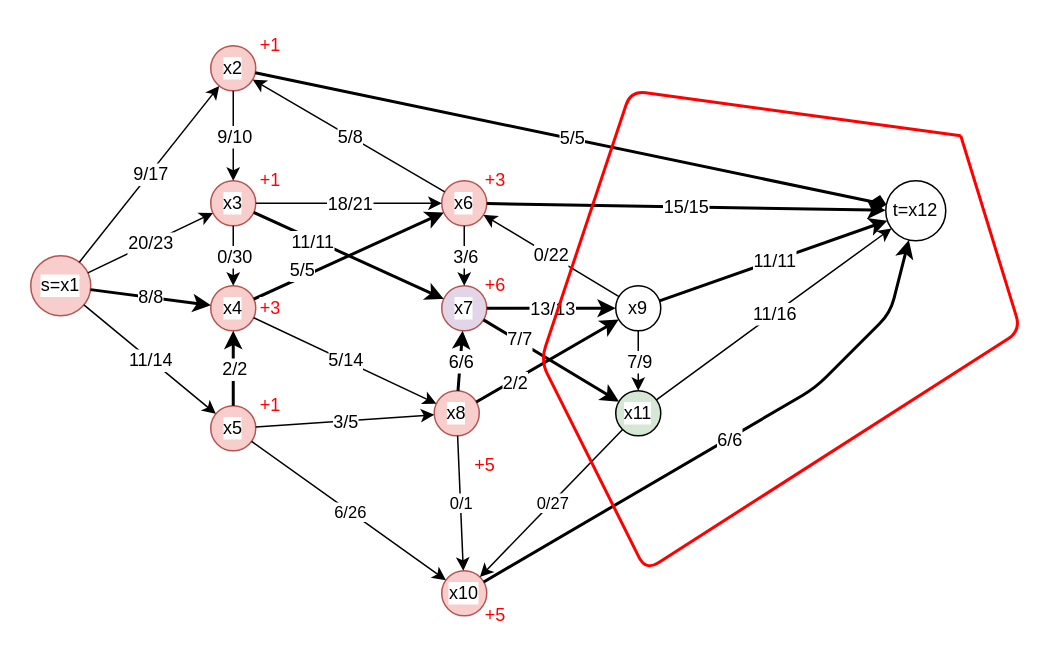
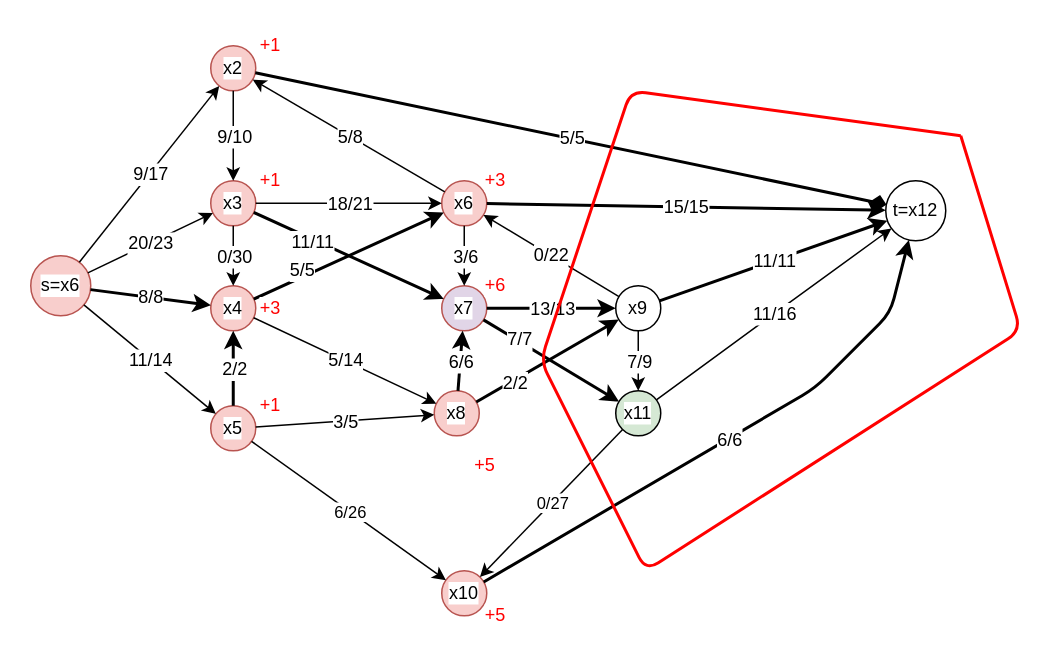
  <mxCell id="0" />
  <mxCell id="1" parent="0" />
- <mxCell id="2" value="s=x1" style="ellipse;whiteSpace=wrap;html=1;aspect=fixed;fontSize=12;labelBackgroundColor=#ffffff;fillColor=#f8cecc;strokeColor=#b85450;" parent="1" vertex="1"><mxGeometry x="20" y="170" width="40" height="40" as="geometry" /></mxCell>
+ <mxCell id="2" value="s=x6" style="ellipse;whiteSpace=wrap;html=1;aspect=fixed;fontSize=12;labelBackgroundColor=#ffffff;fillColor=#f8cecc;strokeColor=#b85450;" parent="1" vertex="1"><mxGeometry x="20" y="170" width="40" height="40" as="geometry" /></mxCell>
  <mxCell id="3" value="x2" style="ellipse;whiteSpace=wrap;html=1;aspect=fixed;fontSize=12;labelBackgroundColor=#ffffff;fillColor=#f8cecc;strokeColor=#b85450;" parent="1" vertex="1"><mxGeometry x="140" y="30" width="30" height="30" as="geometry" /></mxCell>
  <mxCell id="4" value="x3" style="ellipse;whiteSpace=wrap;html=1;aspect=fixed;fontSize=12;labelBackgroundColor=#ffffff;fillColor=#f8cecc;strokeColor=#b85450;" parent="1" vertex="1"><mxGeometry x="140" y="120" width="30" height="30" as="geometry" /></mxCell>
  <mxCell id="5" value="x4" style="ellipse;whiteSpace=wrap;html=1;aspect=fixed;fontSize=12;labelBackgroundColor=#ffffff;fillColor=#f8cecc;strokeColor=#b85450;" parent="1" vertex="1"><mxGeometry x="140" y="190" width="30" height="30" as="geometry" /></mxCell>
  <mxCell id="6" value="x5" style="ellipse;whiteSpace=wrap;html=1;aspect=fixed;labelBackgroundColor=#ffffff;fillColor=#f8cecc;strokeColor=#b85450;" parent="1" vertex="1"><mxGeometry x="140" y="270" width="30" height="30" as="geometry" /></mxCell>
  <mxCell id="7" value="" style="endArrow=classic;html=1;fontSize=12;labelBackgroundColor=#ffffff;" parent="1" source="2" target="3" edge="1"><mxGeometry relative="1" as="geometry"><mxPoint x="80" y="180" as="sourcePoint" /><mxPoint x="120" y="210" as="targetPoint" /></mxGeometry></mxCell>
  <mxCell id="8" value="9/17" style="edgeLabel;resizable=0;html=1;align=center;verticalAlign=middle;fontSize=12;labelBackgroundColor=#ffffff;" parent="7" connectable="0" vertex="1"><mxGeometry relative="1" as="geometry" /></mxCell>
  <mxCell id="9" value="" style="endArrow=classic;html=1;fillColor=#f8cecc;fontSize=12;labelBackgroundColor=#ffffff;" parent="1" source="2" target="4" edge="1"><mxGeometry relative="1" as="geometry"><mxPoint x="10" y="210" as="sourcePoint" /><mxPoint x="110" y="210" as="targetPoint" /></mxGeometry></mxCell>
  <mxCell id="10" value="20/23" style="edgeLabel;resizable=0;html=1;align=center;verticalAlign=middle;fontSize=12;labelBackgroundColor=#ffffff;" parent="9" connectable="0" vertex="1"><mxGeometry relative="1" as="geometry" /></mxCell>
  <mxCell id="11" value="" style="endArrow=classic;html=1;fontSize=12;strokeWidth=2;labelBackgroundColor=#ffffff;" parent="1" source="2" target="5" edge="1"><mxGeometry relative="1" as="geometry"><mxPoint x="0" y="210" as="sourcePoint" /><mxPoint x="100" y="210" as="targetPoint" /></mxGeometry></mxCell>
  <mxCell id="12" value="8/8" style="edgeLabel;resizable=0;html=1;align=center;verticalAlign=middle;fontSize=12;labelBackgroundColor=#ffffff;" parent="11" connectable="0" vertex="1"><mxGeometry relative="1" as="geometry" /></mxCell>
  <mxCell id="13" value="" style="endArrow=classic;html=1;fontSize=12;labelBackgroundColor=#ffffff;" parent="1" source="2" target="6" edge="1"><mxGeometry relative="1" as="geometry"><mxPoint x="0" y="210" as="sourcePoint" /><mxPoint x="100" y="210" as="targetPoint" /></mxGeometry></mxCell>
  <mxCell id="14" value="11/14" style="edgeLabel;resizable=0;html=1;align=center;verticalAlign=middle;fontSize=12;labelBackgroundColor=#ffffff;" parent="13" connectable="0" vertex="1"><mxGeometry relative="1" as="geometry" /></mxCell>
  <mxCell id="15" value="" style="endArrow=classic;html=1;fontSize=12;labelBackgroundColor=#ffffff;" parent="1" source="3" target="4" edge="1"><mxGeometry relative="1" as="geometry"><mxPoint x="160" y="210" as="sourcePoint" /><mxPoint x="260" y="210" as="targetPoint" /></mxGeometry></mxCell>
  <mxCell id="16" value="9/10" style="edgeLabel;resizable=0;html=1;align=center;verticalAlign=middle;fontSize=12;labelBackgroundColor=#ffffff;" parent="15" connectable="0" vertex="1"><mxGeometry relative="1" as="geometry" /></mxCell>
  <mxCell id="17" value="t=x12" style="ellipse;whiteSpace=wrap;html=1;aspect=fixed;fontSize=12;" parent="1" vertex="1"><mxGeometry x="590" y="120" width="40" height="40" as="geometry" /></mxCell>
  <mxCell id="18" value="" style="endArrow=diamond;html=1;fontSize=12;strokeWidth=2;labelBackgroundColor=#ffffff;" parent="1" source="3" target="17" edge="1"><mxGeometry relative="1" as="geometry"><mxPoint x="170" y="210" as="sourcePoint" /><mxPoint x="270" y="210" as="targetPoint" /></mxGeometry></mxCell>
  <mxCell id="19" value="&lt;font&gt;5/5&lt;/font&gt;" style="edgeLabel;resizable=0;html=1;align=center;verticalAlign=middle;fontSize=12;labelBackgroundColor=#ffffff;" parent="18" connectable="0" vertex="1"><mxGeometry relative="1" as="geometry" /></mxCell>
  <mxCell id="20" value="" style="endArrow=classic;html=1;fontSize=12;labelBackgroundColor=#ffffff;" parent="1" source="4" target="5" edge="1"><mxGeometry relative="1" as="geometry"><mxPoint x="170" y="170" as="sourcePoint" /><mxPoint x="270" y="170" as="targetPoint" /></mxGeometry></mxCell>
  <mxCell id="21" value="0/30" style="edgeLabel;resizable=0;html=1;align=center;verticalAlign=middle;fontSize=12;labelBackgroundColor=#ffffff;" parent="20" connectable="0" vertex="1"><mxGeometry relative="1" as="geometry" /></mxCell>
  <mxCell id="22" value="x6" style="ellipse;whiteSpace=wrap;html=1;aspect=fixed;fontSize=12;labelBackgroundColor=#ffffff;fillColor=#f8cecc;strokeColor=#b85450;" parent="1" vertex="1"><mxGeometry x="294" y="120" width="30" height="30" as="geometry" /></mxCell>
  <mxCell id="23" value="" style="endArrow=classic;html=1;fillColor=#dae8fc;fontSize=12;labelBackgroundColor=#ffffff;" parent="1" source="4" target="22" edge="1"><mxGeometry relative="1" as="geometry"><mxPoint x="170" y="170" as="sourcePoint" /><mxPoint x="270" y="170" as="targetPoint" /></mxGeometry></mxCell>
  <mxCell id="24" value="&lt;font&gt;18/21&lt;/font&gt;" style="edgeLabel;resizable=0;html=1;align=center;verticalAlign=middle;fontSize=12;labelBackgroundColor=#ffffff;" parent="23" connectable="0" vertex="1"><mxGeometry relative="1" as="geometry" /></mxCell>
  <mxCell id="25" value="x7" style="ellipse;whiteSpace=wrap;html=1;aspect=fixed;fontSize=12;labelBackgroundColor=#ffffff;fillColor=#e1d5e7;strokeColor=#b85450;" parent="1" vertex="1"><mxGeometry x="294" y="190" width="30" height="30" as="geometry" /></mxCell>
  <mxCell id="26" value="" style="endArrow=classic;html=1;strokeWidth=2;fontSize=12;labelBackgroundColor=#ffffff;" parent="1" source="4" target="25" edge="1"><mxGeometry relative="1" as="geometry"><mxPoint x="170" y="170" as="sourcePoint" /><mxPoint x="270" y="170" as="targetPoint" /></mxGeometry></mxCell>
  <mxCell id="27" value="11/11" style="edgeLabel;resizable=0;html=1;align=center;verticalAlign=middle;fontSize=12;labelBackgroundColor=#ffffff;" parent="26" connectable="0" vertex="1"><mxGeometry relative="1" as="geometry"><mxPoint x="-25.07" y="-10.02" as="offset" /></mxGeometry></mxCell>
  <mxCell id="28" value="" style="endArrow=classic;html=1;fontSize=12;strokeWidth=2;labelBackgroundColor=#ffffff;" parent="1" source="5" target="22" edge="1"><mxGeometry relative="1" as="geometry"><mxPoint x="170" y="170" as="sourcePoint" /><mxPoint x="240" y="240" as="targetPoint" /></mxGeometry></mxCell>
  <mxCell id="29" value="&lt;font&gt;5/5&lt;/font&gt;" style="edgeLabel;resizable=0;html=1;align=center;verticalAlign=middle;fontSize=12;labelBackgroundColor=#ffffff;" parent="28" connectable="0" vertex="1"><mxGeometry relative="1" as="geometry"><mxPoint x="-31.95" y="9.96" as="offset" /></mxGeometry></mxCell>
  <mxCell id="30" value="x8" style="ellipse;whiteSpace=wrap;html=1;aspect=fixed;labelBackgroundColor=#ffffff;fillColor=#f8cecc;strokeColor=#b85450;" parent="1" vertex="1"><mxGeometry x="289" y="260" width="30" height="30" as="geometry" /></mxCell>
  <mxCell id="31" value="" style="endArrow=classic;html=1;fontSize=12;labelBackgroundColor=#ffffff;" parent="1" source="5" target="30" edge="1"><mxGeometry relative="1" as="geometry"><mxPoint x="170" y="170" as="sourcePoint" /><mxPoint x="270" y="170" as="targetPoint" /></mxGeometry></mxCell>
  <mxCell id="32" value="&lt;font&gt;5/14&lt;/font&gt;" style="edgeLabel;resizable=0;html=1;align=center;verticalAlign=middle;fontSize=12;labelBackgroundColor=#ffffff;" parent="31" connectable="0" vertex="1"><mxGeometry relative="1" as="geometry" /></mxCell>
  <mxCell id="33" value="" style="endArrow=classic;html=1;fontSize=12;strokeWidth=2;labelBackgroundColor=#ffffff;" parent="1" source="6" target="5" edge="1"><mxGeometry relative="1" as="geometry"><mxPoint x="170" y="170" as="sourcePoint" /><mxPoint x="270" y="170" as="targetPoint" /></mxGeometry></mxCell>
  <mxCell id="34" value="2/2" style="edgeLabel;resizable=0;html=1;align=center;verticalAlign=middle;fontSize=12;labelBackgroundColor=#ffffff;" parent="33" connectable="0" vertex="1"><mxGeometry relative="1" as="geometry" /></mxCell>
  <mxCell id="35" value="" style="endArrow=classic;html=1;fontSize=12;labelBackgroundColor=#ffffff;" parent="1" source="6" target="30" edge="1"><mxGeometry relative="1" as="geometry"><mxPoint x="170" y="170" as="sourcePoint" /><mxPoint x="270" y="170" as="targetPoint" /></mxGeometry></mxCell>
  <mxCell id="36" value="3/5" style="edgeLabel;resizable=0;html=1;align=center;verticalAlign=middle;fontSize=12;labelBackgroundColor=#ffffff;" parent="35" connectable="0" vertex="1"><mxGeometry relative="1" as="geometry" /></mxCell>
  <mxCell id="37" value="x10" style="ellipse;whiteSpace=wrap;html=1;aspect=fixed;labelBackgroundColor=#ffffff;fillColor=#f8cecc;strokeColor=#b85450;" parent="1" vertex="1"><mxGeometry x="294" y="380" width="30" height="30" as="geometry" /></mxCell>
  <mxCell id="38" value="" style="endArrow=classic;html=1;labelBackgroundColor=#ffffff;" parent="1" source="6" target="37" edge="1"><mxGeometry relative="1" as="geometry"><mxPoint x="160" y="210" as="sourcePoint" /><mxPoint x="260" y="210" as="targetPoint" /></mxGeometry></mxCell>
  <mxCell id="39" value="6/26" style="edgeLabel;resizable=0;html=1;align=center;verticalAlign=middle;labelBackgroundColor=#ffffff;" parent="38" connectable="0" vertex="1"><mxGeometry relative="1" as="geometry" /></mxCell>
  <mxCell id="40" value="" style="endArrow=classic;html=1;fontSize=12;labelBackgroundColor=#ffffff;" parent="1" source="22" target="3" edge="1"><mxGeometry relative="1" as="geometry"><mxPoint x="160" y="210" as="sourcePoint" /><mxPoint x="260" y="210" as="targetPoint" /></mxGeometry></mxCell>
  <mxCell id="41" value="&lt;font&gt;5/8&lt;/font&gt;" style="edgeLabel;resizable=0;html=1;align=center;verticalAlign=middle;fontSize=12;labelBackgroundColor=#ffffff;" parent="40" connectable="0" vertex="1"><mxGeometry relative="1" as="geometry" /></mxCell>
  <mxCell id="42" value="" style="endArrow=classic;html=1;fontSize=12;labelBackgroundColor=#ffffff;" parent="1" source="22" target="25" edge="1"><mxGeometry relative="1" as="geometry"><mxPoint x="160" y="210" as="sourcePoint" /><mxPoint x="260" y="210" as="targetPoint" /></mxGeometry></mxCell>
  <mxCell id="43" value="3/6" style="edgeLabel;resizable=0;html=1;align=center;verticalAlign=middle;fontSize=12;labelBackgroundColor=#ffffff;" parent="42" connectable="0" vertex="1"><mxGeometry relative="1" as="geometry" /></mxCell>
  <mxCell id="44" value="" style="endArrow=classic;html=1;fontSize=12;labelBackgroundColor=#ffffff;strokeWidth=2;" parent="1" source="22" target="17" edge="1"><mxGeometry relative="1" as="geometry"><mxPoint x="160" y="210" as="sourcePoint" /><mxPoint x="260" y="210" as="targetPoint" /></mxGeometry></mxCell>
  <mxCell id="45" value="15/15" style="edgeLabel;resizable=0;html=1;align=center;verticalAlign=middle;fontSize=12;labelBackgroundColor=#ffffff;" parent="44" connectable="0" vertex="1"><mxGeometry relative="1" as="geometry" /></mxCell>
  <mxCell id="46" value="x9" style="ellipse;whiteSpace=wrap;html=1;aspect=fixed;fontSize=12;labelBackgroundColor=#ffffff;" parent="1" vertex="1"><mxGeometry x="410" y="190" width="30" height="30" as="geometry" /></mxCell>
  <mxCell id="47" value="" style="endArrow=classic;html=1;fontSize=12;labelBackgroundColor=#ffffff;strokeWidth=2;" parent="1" source="25" target="46" edge="1"><mxGeometry relative="1" as="geometry"><mxPoint x="350" y="210" as="sourcePoint" /><mxPoint x="450" y="210" as="targetPoint" /></mxGeometry></mxCell>
  <mxCell id="48" value="13/13" style="edgeLabel;resizable=0;html=1;align=center;verticalAlign=middle;fontSize=12;labelBackgroundColor=#ffffff;" parent="47" connectable="0" vertex="1"><mxGeometry relative="1" as="geometry" /></mxCell>
  <mxCell id="49" value="x11" style="ellipse;whiteSpace=wrap;html=1;aspect=fixed;fontSize=12;labelBackgroundColor=#ffffff;fillColor=#d5e8d4;" parent="1" vertex="1"><mxGeometry x="410" y="260" width="30" height="30" as="geometry" /></mxCell>
  <mxCell id="50" value="" style="endArrow=classic;html=1;fontSize=12;labelBackgroundColor=#ffffff;strokeWidth=2;" parent="1" source="25" target="49" edge="1"><mxGeometry relative="1" as="geometry"><mxPoint x="350" y="210" as="sourcePoint" /><mxPoint x="450" y="210" as="targetPoint" /></mxGeometry></mxCell>
  <mxCell id="51" value="&lt;font&gt;7/7&lt;/font&gt;" style="edgeLabel;resizable=0;html=1;align=center;verticalAlign=middle;fontSize=12;labelBackgroundColor=#ffffff;" parent="50" connectable="0" vertex="1"><mxGeometry relative="1" as="geometry"><mxPoint x="-21.92" y="-14.94" as="offset" /></mxGeometry></mxCell>
  <mxCell id="52" value="" style="endArrow=classic;html=1;fontSize=12;labelBackgroundColor=#ffffff;strokeWidth=2;" parent="1" source="30" target="25" edge="1"><mxGeometry relative="1" as="geometry"><mxPoint x="350" y="210" as="sourcePoint" /><mxPoint x="450" y="210" as="targetPoint" /></mxGeometry></mxCell>
  <mxCell id="53" value="&lt;font&gt;6/6&lt;/font&gt;" style="edgeLabel;resizable=0;html=1;align=center;verticalAlign=middle;fontSize=12;labelBackgroundColor=#ffffff;" parent="52" connectable="0" vertex="1"><mxGeometry relative="1" as="geometry" /></mxCell>
  <mxCell id="54" value="" style="endArrow=classic;html=1;fontSize=12;strokeWidth=2;labelBackgroundColor=#ffffff;" parent="1" source="30" target="46" edge="1"><mxGeometry relative="1" as="geometry"><mxPoint x="350" y="200" as="sourcePoint" /><mxPoint x="450" y="200" as="targetPoint" /></mxGeometry></mxCell>
  <mxCell id="55" value="2/2" style="edgeLabel;resizable=0;html=1;align=center;verticalAlign=middle;fontSize=12;labelBackgroundColor=#ffffff;" parent="54" connectable="0" vertex="1"><mxGeometry relative="1" as="geometry"><mxPoint x="-21.92" y="14.94" as="offset" /></mxGeometry></mxCell>
- <mxCell id="56" value="" style="endArrow=classic;html=1;strokeColor=#000000;labelBackgroundColor=#ffffff;" parent="1" source="30" target="37" edge="1"><mxGeometry relative="1" as="geometry"><mxPoint x="350" y="250" as="sourcePoint" /><mxPoint x="450" y="250" as="targetPoint" /></mxGeometry></mxCell>
- <mxCell id="57" value="0/1" style="edgeLabel;resizable=0;html=1;align=center;verticalAlign=middle;labelBackgroundColor=#ffffff;" parent="56" connectable="0" vertex="1"><mxGeometry relative="1" as="geometry" /></mxCell>
  <mxCell id="58" value="" style="endArrow=classic;html=1;fontSize=12;labelBackgroundColor=#ffffff;" parent="1" source="46" target="22" edge="1"><mxGeometry relative="1" as="geometry"><mxPoint x="370" y="200" as="sourcePoint" /><mxPoint x="470" y="200" as="targetPoint" /></mxGeometry></mxCell>
  <mxCell id="59" value="0/22" style="edgeLabel;resizable=0;html=1;align=center;verticalAlign=middle;fontSize=12;labelBackgroundColor=#ffffff;" parent="58" connectable="0" vertex="1"><mxGeometry relative="1" as="geometry" /></mxCell>
  <mxCell id="60" value="" style="endArrow=classic;html=1;fontSize=12;labelBackgroundColor=#ffffff;" parent="1" source="46" target="49" edge="1"><mxGeometry relative="1" as="geometry"><mxPoint x="370" y="200" as="sourcePoint" /><mxPoint x="470" y="200" as="targetPoint" /></mxGeometry></mxCell>
  <mxCell id="61" value="7/9" style="edgeLabel;resizable=0;html=1;align=center;verticalAlign=middle;fontSize=12;labelBackgroundColor=#ffffff;" parent="60" connectable="0" vertex="1"><mxGeometry relative="1" as="geometry" /></mxCell>
  <mxCell id="62" value="" style="endArrow=classic;html=1;fontSize=12;labelBackgroundColor=#ffffff;strokeWidth=2;" parent="1" source="46" target="17" edge="1"><mxGeometry relative="1" as="geometry"><mxPoint x="370" y="200" as="sourcePoint" /><mxPoint x="470" y="200" as="targetPoint" /></mxGeometry></mxCell>
  <mxCell id="63" value="11/11" style="edgeLabel;resizable=0;html=1;align=center;verticalAlign=middle;fontSize=12;labelBackgroundColor=#ffffff;" parent="62" connectable="0" vertex="1"><mxGeometry relative="1" as="geometry" /></mxCell>
  <mxCell id="64" value="" style="endArrow=classic;html=1;labelBackgroundColor=#ffffff;strokeWidth=2;" parent="1" source="37" target="17" edge="1"><mxGeometry relative="1" as="geometry"><mxPoint x="344.13" y="404.231" as="sourcePoint" /><mxPoint x="619.995" y="165.77" as="targetPoint" /><Array as="points"><mxPoint x="543.04" y="258.11" /><mxPoint x="593.04" y="208.11" /></Array></mxGeometry></mxCell>
  <mxCell id="65" value="6/6" style="edgeLabel;resizable=0;html=1;align=center;verticalAlign=middle;fontSize=12;labelBackgroundColor=#ffffff;" parent="64" connectable="0" vertex="1"><mxGeometry relative="1" as="geometry" /></mxCell>
  <mxCell id="66" value="" style="endArrow=classic;html=1;strokeColor=#000000;labelBackgroundColor=#ffffff;" parent="1" source="49" target="37" edge="1"><mxGeometry relative="1" as="geometry"><mxPoint x="310" y="200" as="sourcePoint" /><mxPoint x="410" y="200" as="targetPoint" /></mxGeometry></mxCell>
  <mxCell id="67" value="0/27" style="edgeLabel;resizable=0;html=1;align=center;verticalAlign=middle;labelBackgroundColor=#ffffff;" parent="66" connectable="0" vertex="1"><mxGeometry relative="1" as="geometry" /></mxCell>
  <mxCell id="68" value="" style="endArrow=classic;html=1;fontSize=12;labelBackgroundColor=#ffffff;" parent="1" source="49" target="17" edge="1"><mxGeometry relative="1" as="geometry"><mxPoint x="310" y="200" as="sourcePoint" /><mxPoint x="410" y="200" as="targetPoint" /><Array as="points"><mxPoint x="500" y="220" /></Array></mxGeometry></mxCell>
  <mxCell id="69" value="&lt;font&gt;11/16&lt;/font&gt;" style="edgeLabel;resizable=0;html=1;align=center;verticalAlign=middle;fontSize=12;labelBackgroundColor=#ffffff;" parent="68" connectable="0" vertex="1"><mxGeometry relative="1" as="geometry" /></mxCell>
  <mxCell id="70" value="&lt;font color=&quot;#ff0000&quot;&gt;+1&lt;/font&gt;" style="text;html=1;strokeColor=none;fillColor=none;align=center;verticalAlign=middle;whiteSpace=wrap;rounded=0;labelBackgroundColor=#ffffff;fontSize=12;fontColor=#000000;" vertex="1" parent="1"><mxGeometry x="160" y="20" width="40" height="20" as="geometry" /></mxCell>
  <mxCell id="71" value="&lt;font color=&quot;#ff0000&quot;&gt;+1&lt;/font&gt;" style="text;html=1;strokeColor=none;fillColor=none;align=center;verticalAlign=middle;whiteSpace=wrap;rounded=0;labelBackgroundColor=#ffffff;fontSize=12;fontColor=#000000;" vertex="1" parent="1"><mxGeometry x="160" y="110" width="40" height="20" as="geometry" /></mxCell>
  <mxCell id="72" value="&lt;font color=&quot;#ff0000&quot;&gt;+1&lt;/font&gt;" style="text;html=1;strokeColor=none;fillColor=none;align=center;verticalAlign=middle;whiteSpace=wrap;rounded=0;labelBackgroundColor=#ffffff;fontSize=12;fontColor=#000000;" vertex="1" parent="1"><mxGeometry x="160" y="260" width="40" height="20" as="geometry" /></mxCell>
  <mxCell id="73" value="&lt;font color=&quot;#ff0000&quot;&gt;+5&lt;/font&gt;" style="text;html=1;strokeColor=none;fillColor=none;align=center;verticalAlign=middle;whiteSpace=wrap;rounded=0;labelBackgroundColor=#ffffff;fontSize=12;fontColor=#000000;" vertex="1" parent="1"><mxGeometry x="303" y="300" width="40" height="20" as="geometry" /></mxCell>
  <mxCell id="74" value="&lt;font color=&quot;#ff0000&quot;&gt;+5&lt;/font&gt;" style="text;html=1;strokeColor=none;fillColor=none;align=center;verticalAlign=middle;whiteSpace=wrap;rounded=0;labelBackgroundColor=#ffffff;fontSize=12;fontColor=#000000;" vertex="1" parent="1"><mxGeometry x="310" y="400" width="40" height="20" as="geometry" /></mxCell>
  <mxCell id="75" value="&lt;font color=&quot;#ff0000&quot;&gt;+3&lt;/font&gt;" style="text;html=1;strokeColor=none;fillColor=none;align=center;verticalAlign=middle;whiteSpace=wrap;rounded=0;labelBackgroundColor=#ffffff;fontSize=12;fontColor=#000000;" vertex="1" parent="1"><mxGeometry x="310" y="110" width="40" height="20" as="geometry" /></mxCell>
  <mxCell id="76" value="&lt;font color=&quot;#ff0000&quot;&gt;+6&lt;/font&gt;" style="text;html=1;strokeColor=none;fillColor=none;align=center;verticalAlign=middle;whiteSpace=wrap;rounded=0;labelBackgroundColor=#ffffff;fontSize=12;fontColor=#000000;" vertex="1" parent="1"><mxGeometry x="310" y="180" width="40" height="20" as="geometry" /></mxCell>
  <mxCell id="77" value="&lt;font color=&quot;#ff0000&quot;&gt;+3&lt;/font&gt;" style="text;html=1;strokeColor=none;fillColor=none;align=center;verticalAlign=middle;whiteSpace=wrap;rounded=0;labelBackgroundColor=#ffffff;fontSize=12;fontColor=#000000;" vertex="1" parent="1"><mxGeometry x="160" y="195" width="40" height="20" as="geometry" /></mxCell>
  <mxCell id="78" value="" style="endArrow=none;html=1;labelBackgroundColor=#ffffff;strokeColor=#FF0000;strokeWidth=2;fontSize=12;fontColor=#000000;" edge="1" parent="1"><mxGeometry width="50" height="50" relative="1" as="geometry"><mxPoint x="640" y="90" as="sourcePoint" /><mxPoint x="640" y="90" as="targetPoint" /><Array as="points"><mxPoint x="680" y="220" /><mxPoint x="430" y="380" /><mxPoint x="360" y="240" /><mxPoint x="420" y="60" /></Array></mxGeometry></mxCell>
